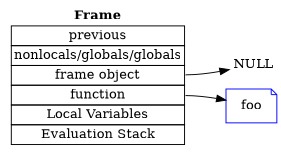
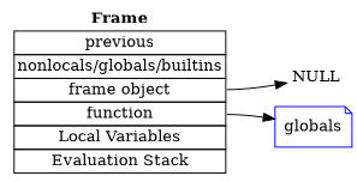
  digraph {
    rankdir=LR
    n1 [color=gray40 label=" NULL" shape=plain]
-   n2 [label=<<table border="0" cellspacing="0">                     <tr><td><b>Frame</b></td></tr>                     <tr><td border="1" port="previous">previous</td></tr>                     <tr><td border="1">nonlocals/globals/globals</td></tr>                     <tr><td border="1" port="object">frame object</td></tr>                     <tr><td border="1" port="func">function</td></tr>                     <tr><td border="1"> Local Variables </td></tr>                     <tr><td border="1">Evaluation Stack</td></tr>                 </table>> shape=none]
-   foo [color=blue shape=note]
+   n2 [label=<<table border="0" cellspacing="0">                     <tr><td><b>Frame</b></td></tr>                     <tr><td border="1" port="previous">previous</td></tr>                     <tr><td border="1">nonlocals/globals/builtins</td></tr>                     <tr><td border="1" port="object">frame object</td></tr>                     <tr><td border="1" port="func">function</td></tr>                     <tr><td border="1"> Local Variables </td></tr>                     <tr><td border="1">Evaluation Stack</td></tr>                 </table>> shape=none]
+   foo [color=blue shape=note label=globals]
    n2 -> n1 [tailport=object]
    n2 -> foo [tailport=func]
  }
